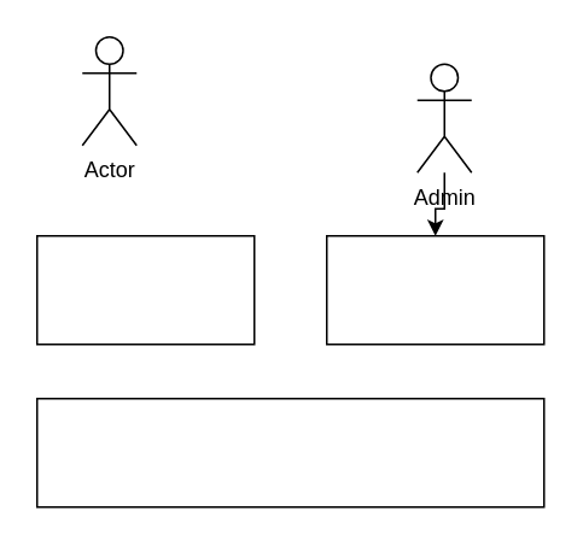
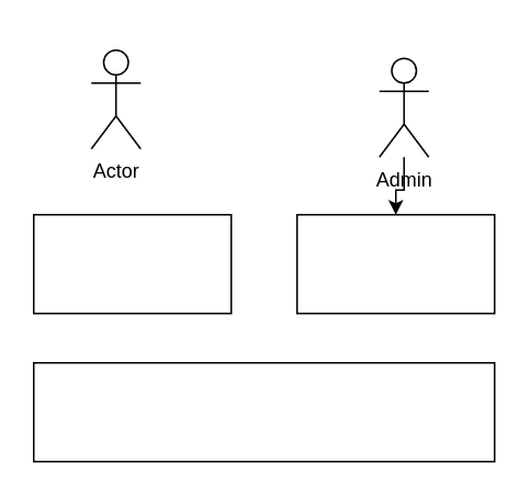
  <mxCell id="0" />
  <mxCell id="1" parent="0" />
  <mxCell id="2" value="" style="rounded=0;whiteSpace=wrap;html=1;" vertex="1" parent="1"><mxGeometry x="20" y="130" width="120" height="60" as="geometry" /></mxCell>
  <mxCell id="3" value="" style="rounded=0;whiteSpace=wrap;html=1;" vertex="1" parent="1"><mxGeometry x="20" y="220" width="280" height="60" as="geometry" /></mxCell>
- <mxCell id="4" value="Actor" style="shape=umlActor;verticalLabelPosition=bottom;verticalAlign=top;html=1;outlineConnect=0;" vertex="1" parent="1"><mxGeometry x="45" y="20" width="30" height="60" as="geometry" /></mxCell>
+ <mxCell id="4" value="Actor" style="shape=umlActor;verticalLabelPosition=bottom;verticalAlign=top;html=1;outlineConnect=0;" vertex="1" parent="1"><mxGeometry x="55" y="30" width="30" height="60" as="geometry" /></mxCell>
  <mxCell id="5" value="" style="rounded=0;whiteSpace=wrap;html=1;" vertex="1" parent="1"><mxGeometry x="180" y="130" width="120" height="60" as="geometry" /></mxCell>
  <mxCell id="6" value="" style="edgeStyle=orthogonalEdgeStyle;rounded=0;orthogonalLoop=1;jettySize=auto;html=1;" edge="1" parent="1" source="7" target="5"><mxGeometry relative="1" as="geometry" /></mxCell>
  <mxCell id="7" value="Admin" style="shape=umlActor;verticalLabelPosition=bottom;verticalAlign=top;html=1;outlineConnect=0;" vertex="1" parent="1"><mxGeometry x="230" y="35" width="30" height="60" as="geometry" /></mxCell>
